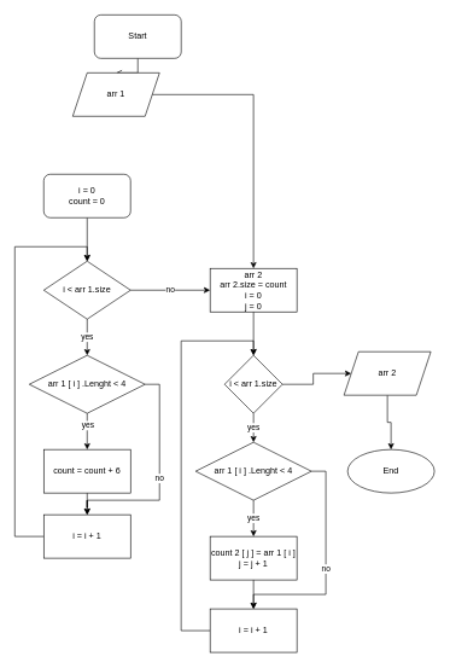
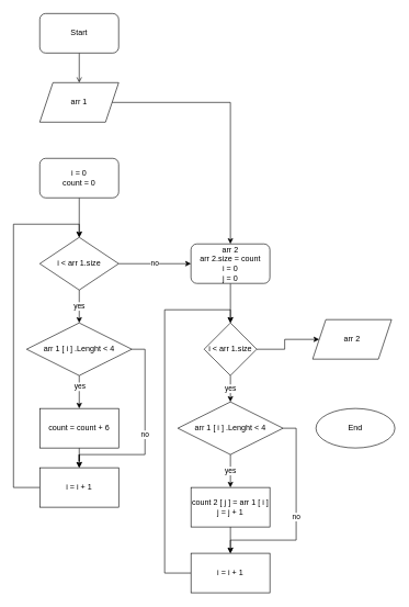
  <mxCell id="0" />
  <mxCell id="1" parent="0" />
  <mxCell id="2" value="" style="edgeStyle=orthogonalEdgeStyle;rounded=0;orthogonalLoop=1;jettySize=auto;html=1;endArrow=open;" edge="1" parent="1" source="3" target="5"><mxGeometry relative="1" as="geometry" /></mxCell>
- <mxCell id="3" value="Start" style="rounded=1;whiteSpace=wrap;html=1;" vertex="1" parent="1"><mxGeometry x="130" y="20" width="120" height="60" as="geometry" /></mxCell>
+ <mxCell id="3" value="Start" style="rounded=1;whiteSpace=wrap;html=1;" vertex="1" parent="1"><mxGeometry x="60" y="20" width="120" height="60" as="geometry" /></mxCell>
  <mxCell id="4" value="" style="edgeStyle=orthogonalEdgeStyle;rounded=0;orthogonalLoop=1;jettySize=auto;html=1;" edge="1" parent="1" source="5" target="20"><mxGeometry relative="1" as="geometry" /></mxCell>
- <mxCell id="5" value="arr 1" style="shape=parallelogram;perimeter=parallelogramPerimeter;whiteSpace=wrap;html=1;fixedSize=1;" vertex="1" parent="1"><mxGeometry x="100" y="100" width="120" height="60" as="geometry" /></mxCell>
+ <mxCell id="5" value="arr 1" style="shape=parallelogram;perimeter=parallelogramPerimeter;whiteSpace=wrap;html=1;fixedSize=1;" vertex="1" parent="1"><mxGeometry x="60" y="125" width="120" height="60" as="geometry" /></mxCell>
  <mxCell id="6" value="" style="edgeStyle=orthogonalEdgeStyle;rounded=0;orthogonalLoop=1;jettySize=auto;html=1;" edge="1" parent="1" source="7" target="10"><mxGeometry relative="1" as="geometry" /></mxCell>
  <mxCell id="7" value="i = 0&lt;br&gt;count = 0" style="whiteSpace=wrap;html=1;rounded=1;" vertex="1" parent="1"><mxGeometry x="60" y="240" width="120" height="60" as="geometry" /></mxCell>
  <mxCell id="8" value="yes" style="edgeStyle=orthogonalEdgeStyle;rounded=0;orthogonalLoop=1;jettySize=auto;html=1;" edge="1" parent="1" source="10" target="16"><mxGeometry relative="1" as="geometry" /></mxCell>
  <mxCell id="9" value="no" style="edgeStyle=orthogonalEdgeStyle;rounded=0;orthogonalLoop=1;jettySize=auto;html=1;exitX=1;exitY=0.5;exitDx=0;exitDy=0;entryX=0;entryY=0.5;entryDx=0;entryDy=0;" edge="1" parent="1" source="10" target="20"><mxGeometry relative="1" as="geometry" /></mxCell>
  <mxCell id="10" value="i &amp;lt; arr 1.size" style="rhombus;whiteSpace=wrap;html=1;" vertex="1" parent="1"><mxGeometry x="60" y="360" width="120" height="80" as="geometry" /></mxCell>
  <mxCell id="11" value="" style="edgeStyle=orthogonalEdgeStyle;rounded=0;orthogonalLoop=1;jettySize=auto;html=1;" edge="1" parent="1" source="12" target="18"><mxGeometry relative="1" as="geometry" /></mxCell>
  <mxCell id="12" value="count = count + 6" style="rounded=0;whiteSpace=wrap;html=1;" vertex="1" parent="1"><mxGeometry x="60" y="620" width="120" height="60" as="geometry" /></mxCell>
  <mxCell id="13" value="" style="edgeStyle=orthogonalEdgeStyle;rounded=0;orthogonalLoop=1;jettySize=auto;html=1;" edge="1" parent="1" source="16" target="12"><mxGeometry relative="1" as="geometry" /></mxCell>
  <mxCell id="14" value="yes" style="edgeLabel;html=1;align=center;verticalAlign=middle;resizable=0;points=[];" vertex="1" connectable="0" parent="13"><mxGeometry x="-0.347" relative="1" as="geometry"><mxPoint as="offset" /></mxGeometry></mxCell>
  <mxCell id="15" value="no" style="edgeStyle=orthogonalEdgeStyle;rounded=0;orthogonalLoop=1;jettySize=auto;html=1;entryX=0.5;entryY=0;entryDx=0;entryDy=0;" edge="1" parent="1" source="16" target="18"><mxGeometry relative="1" as="geometry"><Array as="points"><mxPoint x="220" y="530" /><mxPoint x="220" y="690" /><mxPoint x="120" y="690" /></Array></mxGeometry></mxCell>
  <mxCell id="16" value="arr 1 [ i ] .Lenght &amp;lt; 4" style="rhombus;whiteSpace=wrap;html=1;" vertex="1" parent="1"><mxGeometry x="40" y="490" width="160" height="80" as="geometry" /></mxCell>
  <mxCell id="17" style="edgeStyle=orthogonalEdgeStyle;rounded=0;orthogonalLoop=1;jettySize=auto;html=1;entryX=0.5;entryY=0;entryDx=0;entryDy=0;" edge="1" parent="1" source="18" target="10"><mxGeometry relative="1" as="geometry"><Array as="points"><mxPoint x="20" y="740" /><mxPoint x="20" y="340" /><mxPoint x="120" y="340" /></Array></mxGeometry></mxCell>
  <mxCell id="18" value="i = i + 1" style="rounded=0;whiteSpace=wrap;html=1;" vertex="1" parent="1"><mxGeometry x="60" y="710" width="120" height="60" as="geometry" /></mxCell>
  <mxCell id="19" value="" style="edgeStyle=orthogonalEdgeStyle;rounded=0;orthogonalLoop=1;jettySize=auto;html=1;" edge="1" parent="1" source="20" target="23"><mxGeometry relative="1" as="geometry" /></mxCell>
- <mxCell id="20" value="arr 2&lt;br&gt;arr 2.size = count&lt;br&gt;i = 0&lt;br&gt;j = 0" style="rounded=0;whiteSpace=wrap;html=1;" vertex="1" parent="1"><mxGeometry x="289.94" y="370" width="120" height="60" as="geometry" /></mxCell>
+ <mxCell id="20" value="arr 2&lt;br&gt;arr 2.size = count&lt;br&gt;i = 0&lt;br&gt;j = 0" style="whiteSpace=wrap;html=1;rounded=1;" vertex="1" parent="1"><mxGeometry x="289.94" y="370" width="120" height="60" as="geometry" /></mxCell>
  <mxCell id="21" value="yes" style="edgeStyle=orthogonalEdgeStyle;rounded=0;orthogonalLoop=1;jettySize=auto;html=1;" edge="1" parent="1" source="23" target="26"><mxGeometry relative="1" as="geometry" /></mxCell>
  <mxCell id="22" value="" style="edgeStyle=orthogonalEdgeStyle;rounded=0;orthogonalLoop=1;jettySize=auto;html=1;" edge="1" parent="1" source="23" target="32"><mxGeometry relative="1" as="geometry" /></mxCell>
  <mxCell id="23" value="i &amp;lt; arr 1.size" style="rhombus;whiteSpace=wrap;html=1;" vertex="1" parent="1"><mxGeometry x="309.94" y="490" width="80" height="80" as="geometry" /></mxCell>
  <mxCell id="24" value="yes" style="edgeStyle=orthogonalEdgeStyle;rounded=0;orthogonalLoop=1;jettySize=auto;html=1;" edge="1" parent="1" source="26" target="28"><mxGeometry relative="1" as="geometry" /></mxCell>
  <mxCell id="25" value="no" style="edgeStyle=orthogonalEdgeStyle;rounded=0;orthogonalLoop=1;jettySize=auto;html=1;entryX=0.5;entryY=0;entryDx=0;entryDy=0;" edge="1" parent="1" source="26" target="30"><mxGeometry relative="1" as="geometry"><Array as="points"><mxPoint x="449.94" y="650" /><mxPoint x="449.94" y="820" /><mxPoint x="349.94" y="820" /></Array></mxGeometry></mxCell>
  <mxCell id="26" value="arr 1 [ i ] .Lenght &amp;lt; 4" style="rhombus;whiteSpace=wrap;html=1;" vertex="1" parent="1"><mxGeometry x="269.94" y="610" width="160" height="80" as="geometry" /></mxCell>
  <mxCell id="27" value="" style="edgeStyle=orthogonalEdgeStyle;rounded=0;orthogonalLoop=1;jettySize=auto;html=1;" edge="1" parent="1" source="28" target="30"><mxGeometry relative="1" as="geometry" /></mxCell>
  <mxCell id="28" value="count 2 [ j ] = arr 1 [ i ]&lt;br&gt;j = j + 1" style="rounded=0;whiteSpace=wrap;html=1;" vertex="1" parent="1"><mxGeometry x="289.94" y="740" width="120" height="60" as="geometry" /></mxCell>
  <mxCell id="29" style="edgeStyle=orthogonalEdgeStyle;rounded=0;orthogonalLoop=1;jettySize=auto;html=1;entryX=0.5;entryY=0;entryDx=0;entryDy=0;" edge="1" parent="1" source="30" target="23"><mxGeometry relative="1" as="geometry"><Array as="points"><mxPoint x="249.94" y="870" /><mxPoint x="249.94" y="470" /><mxPoint x="349.94" y="470" /></Array></mxGeometry></mxCell>
  <mxCell id="30" value="i = i + 1" style="rounded=0;whiteSpace=wrap;html=1;" vertex="1" parent="1"><mxGeometry x="289.94" y="840" width="120" height="60" as="geometry" /></mxCell>
- <mxCell id="31" value="" style="edgeStyle=orthogonalEdgeStyle;rounded=0;orthogonalLoop=1;jettySize=auto;html=1;" edge="1" parent="1" source="32" target="33"><mxGeometry relative="1" as="geometry" /></mxCell>
  <mxCell id="32" value="arr 2" style="shape=parallelogram;perimeter=parallelogramPerimeter;whiteSpace=wrap;html=1;fixedSize=1;" vertex="1" parent="1"><mxGeometry x="475" y="485" width="120" height="60" as="geometry" /></mxCell>
  <mxCell id="33" value="End" style="ellipse;whiteSpace=wrap;html=1;" vertex="1" parent="1"><mxGeometry x="480" y="620" width="120" height="60" as="geometry" /></mxCell>
